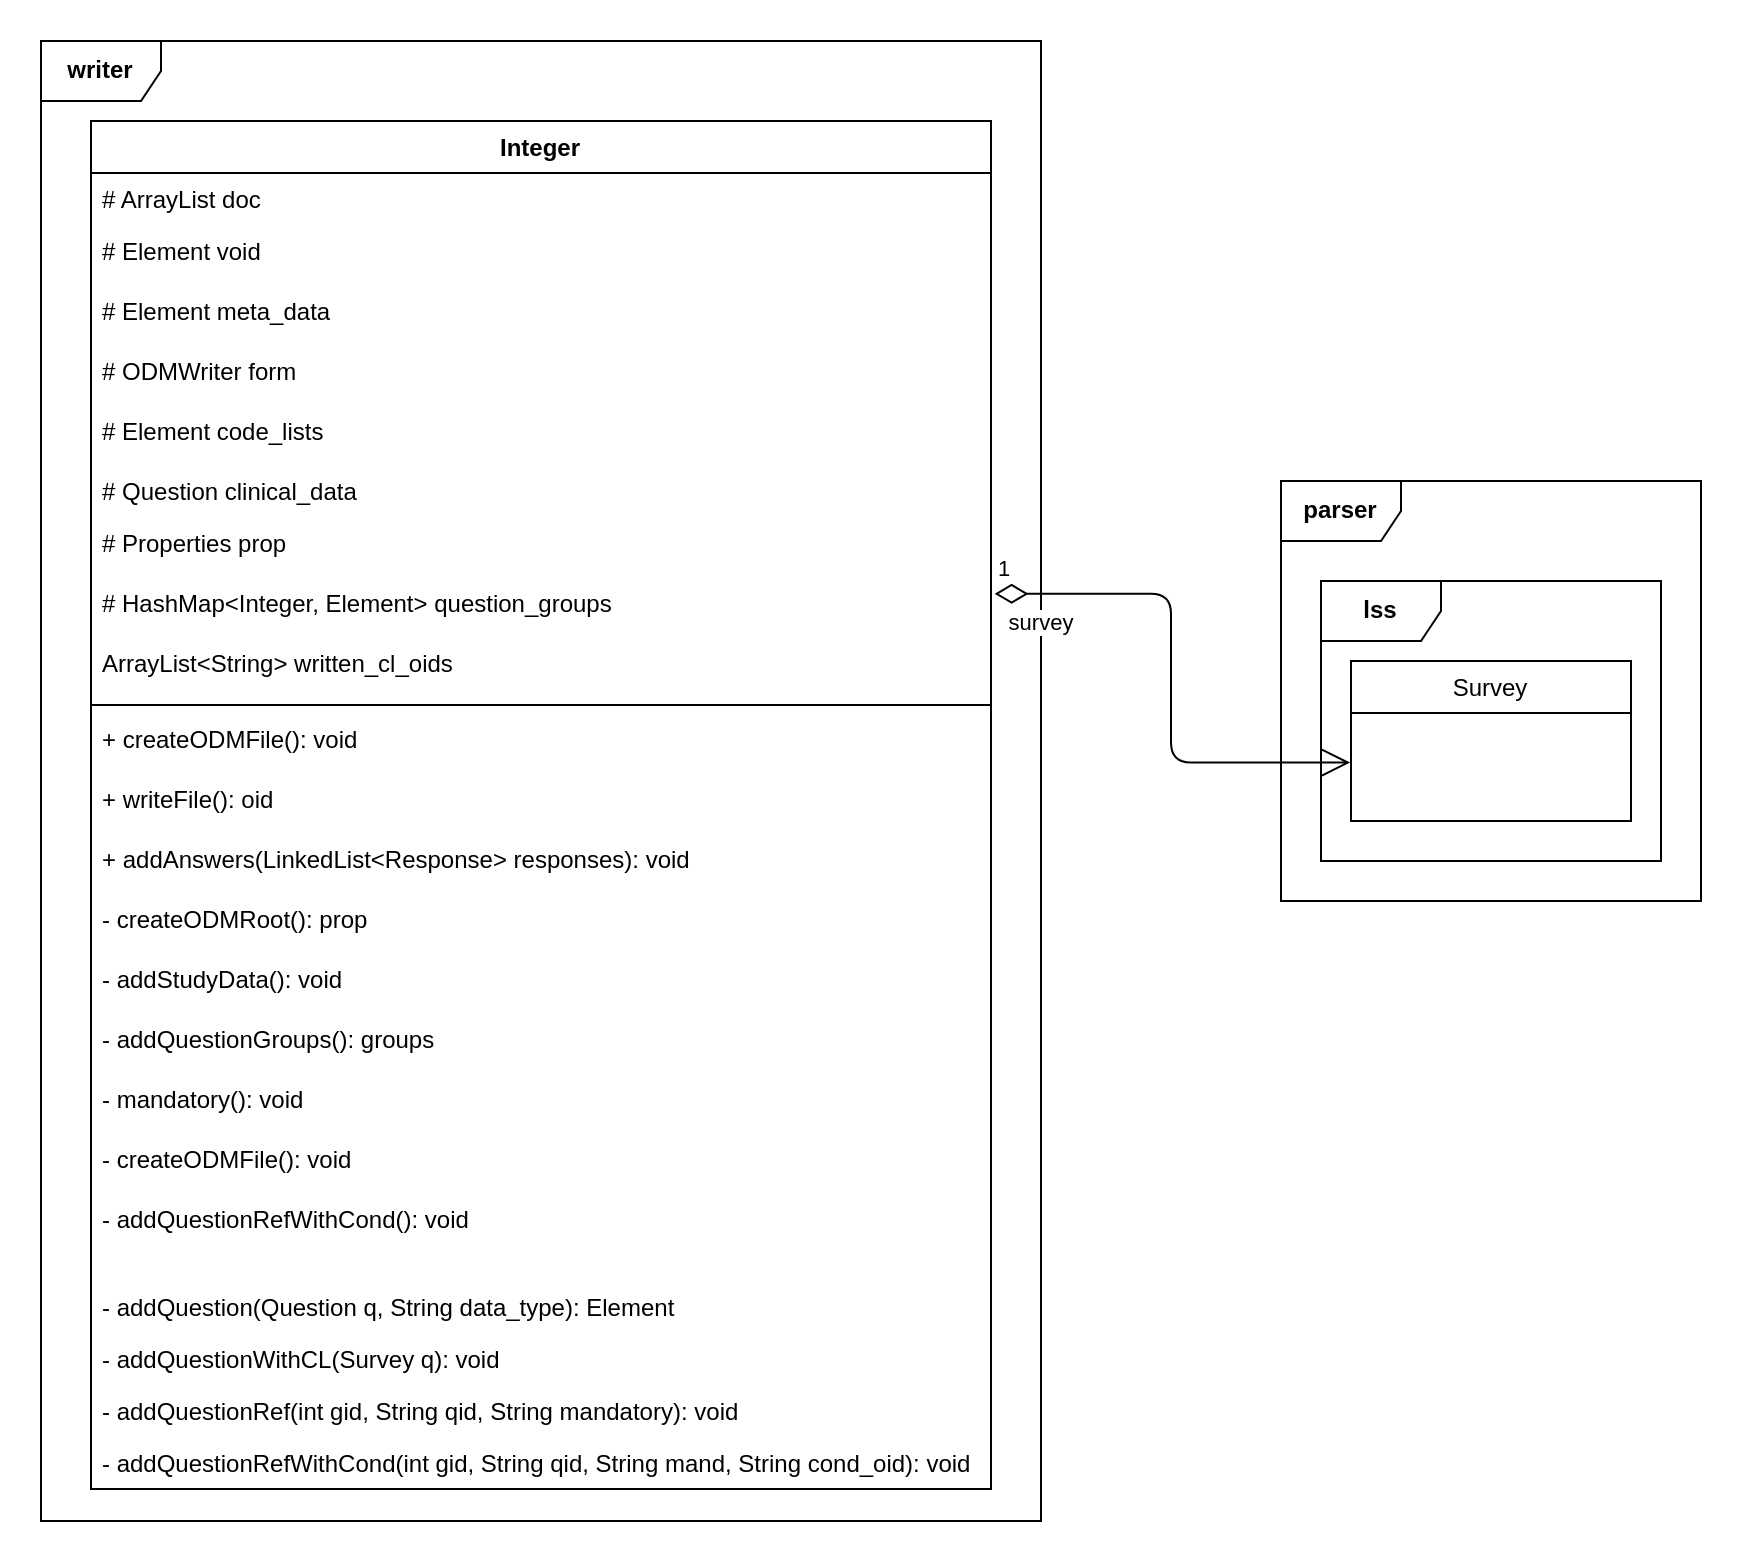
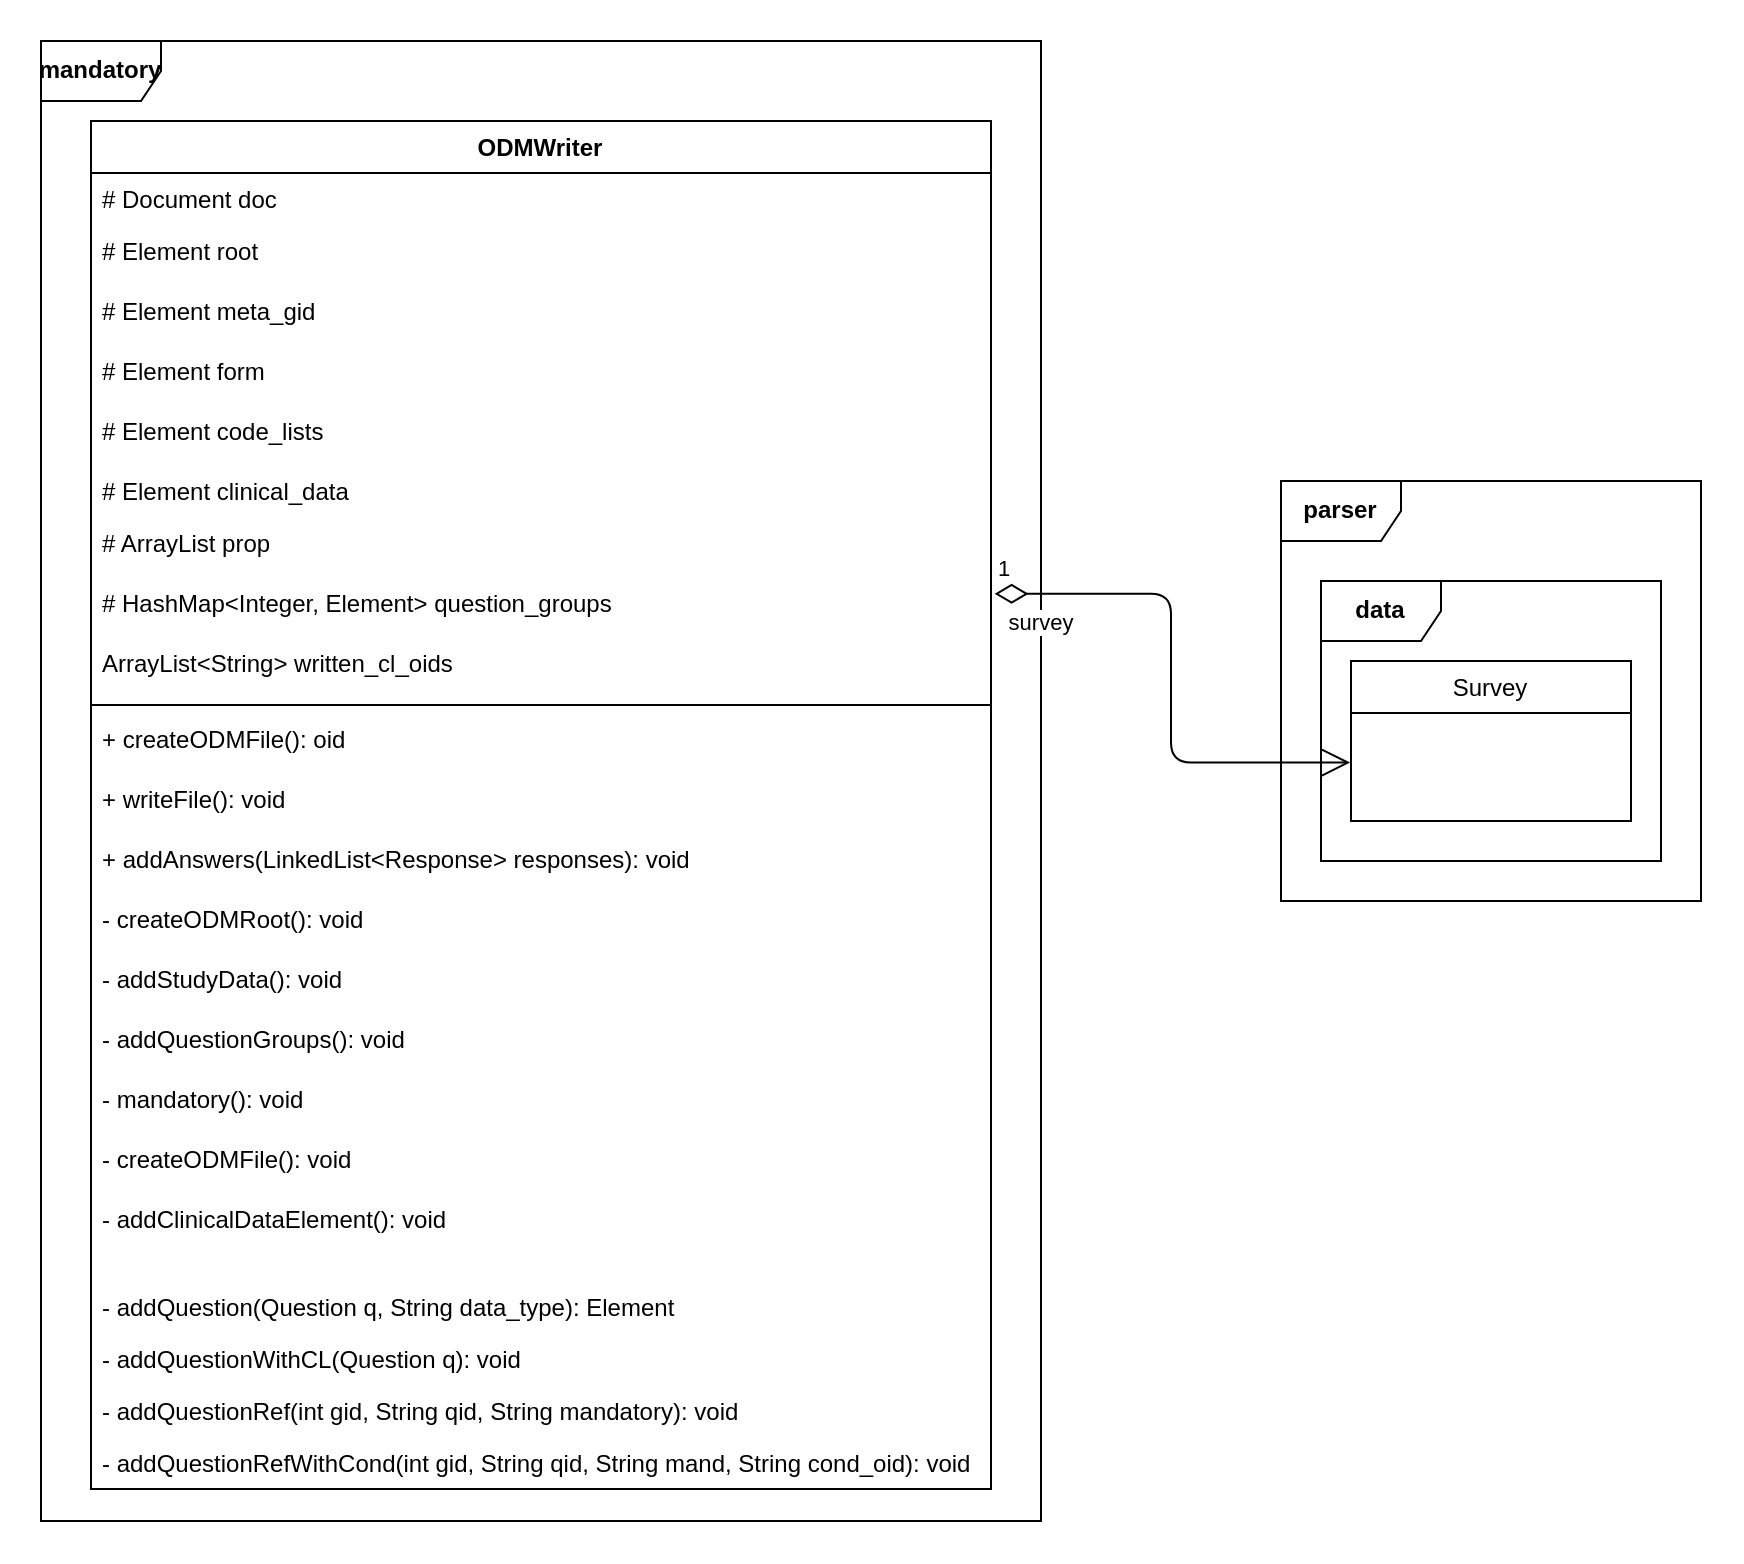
  <mxCell id="0" />
  <mxCell id="1" parent="0" />
- <mxCell id="2" value="&lt;b&gt;writer&lt;/b&gt;" style="shape=umlFrame;whiteSpace=wrap;html=1;" vertex="1" parent="1"><mxGeometry x="20" y="20" width="500" height="740" as="geometry" /></mxCell>
- <mxCell id="3" value="Integer" style="swimlane;fontStyle=1;align=center;verticalAlign=top;childLayout=stackLayout;horizontal=1;startSize=26;horizontalStack=0;resizeParent=1;resizeParentMax=0;resizeLast=0;collapsible=1;marginBottom=0;" vertex="1" parent="1"><mxGeometry x="45" y="60" width="450" height="684" as="geometry" /></mxCell>
- <mxCell id="4" value="# ArrayList doc" style="text;strokeColor=none;fillColor=none;align=left;verticalAlign=top;spacingLeft=4;spacingRight=4;overflow=hidden;rotatable=0;points=[[0,0.5],[1,0.5]];portConstraint=eastwest;" vertex="1" parent="3"><mxGeometry y="26" width="450" height="26" as="geometry" /></mxCell>
- <mxCell id="5" value="# Element void" style="text;strokeColor=none;fillColor=none;align=left;verticalAlign=top;spacingLeft=4;spacingRight=4;overflow=hidden;rotatable=0;points=[[0,0.5],[1,0.5]];portConstraint=eastwest;" vertex="1" parent="3"><mxGeometry y="52" width="450" height="30" as="geometry" /></mxCell>
- <mxCell id="6" value="# Element meta_data" style="text;strokeColor=none;fillColor=none;align=left;verticalAlign=top;spacingLeft=4;spacingRight=4;overflow=hidden;rotatable=0;points=[[0,0.5],[1,0.5]];portConstraint=eastwest;" vertex="1" parent="3"><mxGeometry y="82" width="450" height="30" as="geometry" /></mxCell>
- <mxCell id="7" value="# ODMWriter form" style="text;strokeColor=none;fillColor=none;align=left;verticalAlign=top;spacingLeft=4;spacingRight=4;overflow=hidden;rotatable=0;points=[[0,0.5],[1,0.5]];portConstraint=eastwest;" vertex="1" parent="3"><mxGeometry y="112" width="450" height="30" as="geometry" /></mxCell>
+ <mxCell id="2" value="&lt;b&gt;mandatory&lt;/b&gt;" style="shape=umlFrame;whiteSpace=wrap;html=1;" vertex="1" parent="1"><mxGeometry x="20" y="20" width="500" height="740" as="geometry" /></mxCell>
+ <mxCell id="3" value="ODMWriter" style="swimlane;fontStyle=1;align=center;verticalAlign=top;childLayout=stackLayout;horizontal=1;startSize=26;horizontalStack=0;resizeParent=1;resizeParentMax=0;resizeLast=0;collapsible=1;marginBottom=0;" vertex="1" parent="1"><mxGeometry x="45" y="60" width="450" height="684" as="geometry" /></mxCell>
+ <mxCell id="4" value="# Document doc" style="text;strokeColor=none;fillColor=none;align=left;verticalAlign=top;spacingLeft=4;spacingRight=4;overflow=hidden;rotatable=0;points=[[0,0.5],[1,0.5]];portConstraint=eastwest;" vertex="1" parent="3"><mxGeometry y="26" width="450" height="26" as="geometry" /></mxCell>
+ <mxCell id="5" value="# Element root" style="text;strokeColor=none;fillColor=none;align=left;verticalAlign=top;spacingLeft=4;spacingRight=4;overflow=hidden;rotatable=0;points=[[0,0.5],[1,0.5]];portConstraint=eastwest;" vertex="1" parent="3"><mxGeometry y="52" width="450" height="30" as="geometry" /></mxCell>
+ <mxCell id="6" value="# Element meta_gid" style="text;strokeColor=none;fillColor=none;align=left;verticalAlign=top;spacingLeft=4;spacingRight=4;overflow=hidden;rotatable=0;points=[[0,0.5],[1,0.5]];portConstraint=eastwest;" vertex="1" parent="3"><mxGeometry y="82" width="450" height="30" as="geometry" /></mxCell>
+ <mxCell id="7" value="# Element form" style="text;strokeColor=none;fillColor=none;align=left;verticalAlign=top;spacingLeft=4;spacingRight=4;overflow=hidden;rotatable=0;points=[[0,0.5],[1,0.5]];portConstraint=eastwest;" vertex="1" parent="3"><mxGeometry y="112" width="450" height="30" as="geometry" /></mxCell>
  <mxCell id="8" value="# Element code_lists" style="text;strokeColor=none;fillColor=none;align=left;verticalAlign=top;spacingLeft=4;spacingRight=4;overflow=hidden;rotatable=0;points=[[0,0.5],[1,0.5]];portConstraint=eastwest;" vertex="1" parent="3"><mxGeometry y="142" width="450" height="30" as="geometry" /></mxCell>
- <mxCell id="9" value="# Question clinical_data" style="text;strokeColor=none;fillColor=none;align=left;verticalAlign=top;spacingLeft=4;spacingRight=4;overflow=hidden;rotatable=0;points=[[0,0.5],[1,0.5]];portConstraint=eastwest;" vertex="1" parent="3"><mxGeometry y="172" width="450" height="26" as="geometry" /></mxCell>
- <mxCell id="10" value="# Properties prop" style="text;strokeColor=none;fillColor=none;align=left;verticalAlign=top;spacingLeft=4;spacingRight=4;overflow=hidden;rotatable=0;points=[[0,0.5],[1,0.5]];portConstraint=eastwest;" vertex="1" parent="3"><mxGeometry y="198" width="450" height="30" as="geometry" /></mxCell>
+ <mxCell id="9" value="# Element clinical_data" style="text;strokeColor=none;fillColor=none;align=left;verticalAlign=top;spacingLeft=4;spacingRight=4;overflow=hidden;rotatable=0;points=[[0,0.5],[1,0.5]];portConstraint=eastwest;" vertex="1" parent="3"><mxGeometry y="172" width="450" height="26" as="geometry" /></mxCell>
+ <mxCell id="10" value="# ArrayList prop" style="text;strokeColor=none;fillColor=none;align=left;verticalAlign=top;spacingLeft=4;spacingRight=4;overflow=hidden;rotatable=0;points=[[0,0.5],[1,0.5]];portConstraint=eastwest;" vertex="1" parent="3"><mxGeometry y="198" width="450" height="30" as="geometry" /></mxCell>
  <mxCell id="11" value="# HashMap&lt;Integer, Element&gt; question_groups" style="text;strokeColor=none;fillColor=none;align=left;verticalAlign=top;spacingLeft=4;spacingRight=4;overflow=hidden;rotatable=0;points=[[0,0.5],[1,0.5]];portConstraint=eastwest;" vertex="1" parent="3"><mxGeometry y="228" width="450" height="30" as="geometry" /></mxCell>
  <mxCell id="12" value="ArrayList&lt;String&gt; written_cl_oids" style="text;strokeColor=none;fillColor=none;align=left;verticalAlign=top;spacingLeft=4;spacingRight=4;overflow=hidden;rotatable=0;points=[[0,0.5],[1,0.5]];portConstraint=eastwest;" vertex="1" parent="3"><mxGeometry y="258" width="450" height="30" as="geometry" /></mxCell>
  <mxCell id="13" value="" style="line;strokeWidth=1;fillColor=none;align=left;verticalAlign=middle;spacingTop=-1;spacingLeft=3;spacingRight=3;rotatable=0;labelPosition=right;points=[];portConstraint=eastwest;" vertex="1" parent="3"><mxGeometry y="288" width="450" height="8" as="geometry" /></mxCell>
- <mxCell id="14" value="+ createODMFile(): void" style="text;strokeColor=none;fillColor=none;align=left;verticalAlign=top;spacingLeft=4;spacingRight=4;overflow=hidden;rotatable=0;points=[[0,0.5],[1,0.5]];portConstraint=eastwest;" vertex="1" parent="3"><mxGeometry y="296" width="450" height="30" as="geometry" /></mxCell>
- <mxCell id="15" value="+ writeFile(): oid" style="text;strokeColor=none;fillColor=none;align=left;verticalAlign=top;spacingLeft=4;spacingRight=4;overflow=hidden;rotatable=0;points=[[0,0.5],[1,0.5]];portConstraint=eastwest;" vertex="1" parent="3"><mxGeometry y="326" width="450" height="30" as="geometry" /></mxCell>
+ <mxCell id="14" value="+ createODMFile(): oid" style="text;strokeColor=none;fillColor=none;align=left;verticalAlign=top;spacingLeft=4;spacingRight=4;overflow=hidden;rotatable=0;points=[[0,0.5],[1,0.5]];portConstraint=eastwest;" vertex="1" parent="3"><mxGeometry y="296" width="450" height="30" as="geometry" /></mxCell>
+ <mxCell id="15" value="+ writeFile(): void" style="text;strokeColor=none;fillColor=none;align=left;verticalAlign=top;spacingLeft=4;spacingRight=4;overflow=hidden;rotatable=0;points=[[0,0.5],[1,0.5]];portConstraint=eastwest;" vertex="1" parent="3"><mxGeometry y="326" width="450" height="30" as="geometry" /></mxCell>
  <mxCell id="16" value="+ addAnswers(LinkedList&lt;Response&gt; responses): void" style="text;strokeColor=none;fillColor=none;align=left;verticalAlign=top;spacingLeft=4;spacingRight=4;overflow=hidden;rotatable=0;points=[[0,0.5],[1,0.5]];portConstraint=eastwest;" vertex="1" parent="3"><mxGeometry y="356" width="450" height="30" as="geometry" /></mxCell>
- <mxCell id="17" value="- createODMRoot(): prop" style="text;strokeColor=none;fillColor=none;align=left;verticalAlign=top;spacingLeft=4;spacingRight=4;overflow=hidden;rotatable=0;points=[[0,0.5],[1,0.5]];portConstraint=eastwest;" vertex="1" parent="3"><mxGeometry y="386" width="450" height="30" as="geometry" /></mxCell>
+ <mxCell id="17" value="- createODMRoot(): void" style="text;strokeColor=none;fillColor=none;align=left;verticalAlign=top;spacingLeft=4;spacingRight=4;overflow=hidden;rotatable=0;points=[[0,0.5],[1,0.5]];portConstraint=eastwest;" vertex="1" parent="3"><mxGeometry y="386" width="450" height="30" as="geometry" /></mxCell>
  <mxCell id="18" value="- addStudyData(): void" style="text;strokeColor=none;fillColor=none;align=left;verticalAlign=top;spacingLeft=4;spacingRight=4;overflow=hidden;rotatable=0;points=[[0,0.5],[1,0.5]];portConstraint=eastwest;" vertex="1" parent="3"><mxGeometry y="416" width="450" height="30" as="geometry" /></mxCell>
- <mxCell id="19" value="- addQuestionGroups(): groups" style="text;strokeColor=none;fillColor=none;align=left;verticalAlign=top;spacingLeft=4;spacingRight=4;overflow=hidden;rotatable=0;points=[[0,0.5],[1,0.5]];portConstraint=eastwest;" vertex="1" parent="3"><mxGeometry y="446" width="450" height="30" as="geometry" /></mxCell>
+ <mxCell id="19" value="- addQuestionGroups(): void" style="text;strokeColor=none;fillColor=none;align=left;verticalAlign=top;spacingLeft=4;spacingRight=4;overflow=hidden;rotatable=0;points=[[0,0.5],[1,0.5]];portConstraint=eastwest;" vertex="1" parent="3"><mxGeometry y="446" width="450" height="30" as="geometry" /></mxCell>
  <mxCell id="20" value="- mandatory(): void" style="text;strokeColor=none;fillColor=none;align=left;verticalAlign=top;spacingLeft=4;spacingRight=4;overflow=hidden;rotatable=0;points=[[0,0.5],[1,0.5]];portConstraint=eastwest;" vertex="1" parent="3"><mxGeometry y="476" width="450" height="30" as="geometry" /></mxCell>
  <mxCell id="21" value="- createODMFile(): void" style="text;strokeColor=none;fillColor=none;align=left;verticalAlign=top;spacingLeft=4;spacingRight=4;overflow=hidden;rotatable=0;points=[[0,0.5],[1,0.5]];portConstraint=eastwest;" vertex="1" parent="3"><mxGeometry y="506" width="450" height="30" as="geometry" /></mxCell>
- <mxCell id="22" value="- addQuestionRefWithCond(): void" style="text;strokeColor=none;fillColor=none;align=left;verticalAlign=top;spacingLeft=4;spacingRight=4;overflow=hidden;rotatable=0;points=[[0,0.5],[1,0.5]];portConstraint=eastwest;" vertex="1" parent="3"><mxGeometry y="536" width="450" height="30" as="geometry" /></mxCell>
+ <mxCell id="22" value="- addClinicalDataElement(): void" style="text;strokeColor=none;fillColor=none;align=left;verticalAlign=top;spacingLeft=4;spacingRight=4;overflow=hidden;rotatable=0;points=[[0,0.5],[1,0.5]];portConstraint=eastwest;" vertex="1" parent="3"><mxGeometry y="536" width="450" height="30" as="geometry" /></mxCell>
  <mxCell id="23" value="" style="text;strokeColor=none;fillColor=none;align=left;verticalAlign=middle;spacingTop=-1;spacingLeft=4;spacingRight=4;rotatable=0;labelPosition=right;points=[];portConstraint=eastwest;" vertex="1" parent="3"><mxGeometry y="566" width="450" height="14" as="geometry" /></mxCell>
  <mxCell id="24" value="- addQuestion(Question q, String data_type): Element" style="text;strokeColor=none;fillColor=none;align=left;verticalAlign=top;spacingLeft=4;spacingRight=4;overflow=hidden;rotatable=0;points=[[0,0.5],[1,0.5]];portConstraint=eastwest;" vertex="1" parent="3"><mxGeometry y="580" width="450" height="26" as="geometry" /></mxCell>
- <mxCell id="25" value="- addQuestionWithCL(Survey q): void" style="text;strokeColor=none;fillColor=none;align=left;verticalAlign=top;spacingLeft=4;spacingRight=4;overflow=hidden;rotatable=0;points=[[0,0.5],[1,0.5]];portConstraint=eastwest;" vertex="1" parent="3"><mxGeometry y="606" width="450" height="26" as="geometry" /></mxCell>
+ <mxCell id="25" value="- addQuestionWithCL(Question q): void" style="text;strokeColor=none;fillColor=none;align=left;verticalAlign=top;spacingLeft=4;spacingRight=4;overflow=hidden;rotatable=0;points=[[0,0.5],[1,0.5]];portConstraint=eastwest;" vertex="1" parent="3"><mxGeometry y="606" width="450" height="26" as="geometry" /></mxCell>
  <mxCell id="26" value="- addQuestionRef(int gid, String qid, String mandatory): void" style="text;strokeColor=none;fillColor=none;align=left;verticalAlign=top;spacingLeft=4;spacingRight=4;overflow=hidden;rotatable=0;points=[[0,0.5],[1,0.5]];portConstraint=eastwest;" vertex="1" parent="3"><mxGeometry y="632" width="450" height="26" as="geometry" /></mxCell>
  <mxCell id="27" value="- addQuestionRefWithCond(int gid, String qid, String mand, String cond_oid): void&#10;" style="text;strokeColor=none;fillColor=none;align=left;verticalAlign=top;spacingLeft=4;spacingRight=4;overflow=hidden;rotatable=0;points=[[0,0.5],[1,0.5]];portConstraint=eastwest;" vertex="1" parent="3"><mxGeometry y="658" width="450" height="26" as="geometry" /></mxCell>
  <mxCell id="28" value="&lt;b&gt;parser&lt;/b&gt;" style="shape=umlFrame;whiteSpace=wrap;html=1;" vertex="1" parent="1"><mxGeometry x="640" y="240" width="210" height="210" as="geometry" /></mxCell>
- <mxCell id="29" value="&lt;b&gt;lss&lt;/b&gt;" style="shape=umlFrame;whiteSpace=wrap;html=1;" vertex="1" parent="1"><mxGeometry x="660" y="290" width="170" height="140" as="geometry" /></mxCell>
+ <mxCell id="29" value="&lt;b&gt;data&lt;/b&gt;" style="shape=umlFrame;whiteSpace=wrap;html=1;" vertex="1" parent="1"><mxGeometry x="660" y="290" width="170" height="140" as="geometry" /></mxCell>
  <mxCell id="30" value="Survey" style="swimlane;fontStyle=0;childLayout=stackLayout;horizontal=1;startSize=26;fillColor=none;horizontalStack=0;resizeParent=1;resizeParentMax=0;resizeLast=0;collapsible=1;marginBottom=0;" vertex="1" parent="1"><mxGeometry x="675" y="330" width="140" height="80" as="geometry" /></mxCell>
  <mxCell id="31" value="" style="text;strokeColor=none;fillColor=none;align=left;verticalAlign=middle;spacingTop=-1;spacingLeft=4;spacingRight=4;rotatable=0;labelPosition=right;points=[];portConstraint=eastwest;" vertex="1" parent="30"><mxGeometry y="26" width="140" height="54" as="geometry" /></mxCell>
  <mxCell id="32" value="1" style="endArrow=open;html=1;endSize=12;startArrow=diamondThin;startSize=14;startFill=0;edgeStyle=orthogonalEdgeStyle;align=left;verticalAlign=bottom;entryX=-0.003;entryY=0.459;entryDx=0;entryDy=0;entryPerimeter=0;exitX=1.004;exitY=0.28;exitDx=0;exitDy=0;exitPerimeter=0;" edge="1" parent="1" source="11" target="31"><mxGeometry x="-1" y="3" relative="1" as="geometry"><mxPoint x="490" y="330" as="sourcePoint" /><mxPoint x="650" y="330" as="targetPoint" /></mxGeometry></mxCell>
  <mxCell id="33" value="survey" style="edgeLabel;html=1;align=center;verticalAlign=middle;resizable=0;points=[];" vertex="1" connectable="0" parent="32"><mxGeometry x="-0.465" y="-1" relative="1" as="geometry"><mxPoint x="-47" y="13" as="offset" /></mxGeometry></mxCell>
